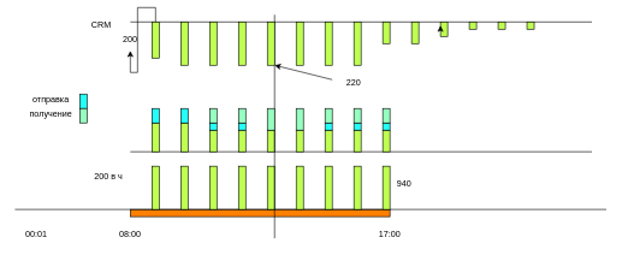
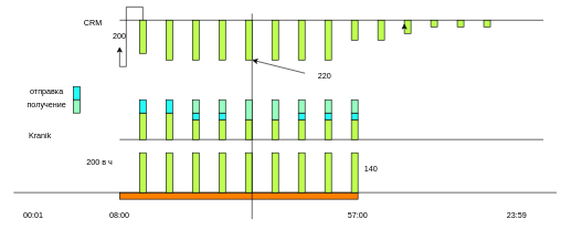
  <mxCell id="0" />
  <mxCell id="1" parent="0" />
  <mxCell id="2" value="" style="rounded=0;whiteSpace=wrap;html=1;fillColor=#FF8000;" parent="1" vertex="1"><mxGeometry x="180" y="290" width="360" height="10" as="geometry" /></mxCell>
  <mxCell id="3" value="" style="endArrow=none;html=1;rounded=0;" parent="1" edge="1"><mxGeometry width="50" height="50" relative="1" as="geometry"><mxPoint y="290" as="sourcePoint" x="20" /><mxPoint x="840" y="290" as="targetPoint" /></mxGeometry></mxCell>
  <mxCell id="4" value="00:01" style="text;html=1;strokeColor=none;fillColor=none;align=center;verticalAlign=middle;whiteSpace=wrap;rounded=0;" parent="1" vertex="1"><mxGeometry y="310" width="60" height="30" as="geometry" x="20" /></mxCell>
+ <mxCell id="5" value="23:59" style="text;html=1;strokeColor=none;fillColor=none;align=center;verticalAlign=middle;whiteSpace=wrap;rounded=0;" parent="1" vertex="1"><mxGeometry x="750" y="310" width="60" height="30" as="geometry" /></mxCell>
  <mxCell id="6" value="08:00" style="text;html=1;strokeColor=none;fillColor=none;align=center;verticalAlign=middle;whiteSpace=wrap;rounded=0;" parent="1" vertex="1"><mxGeometry x="150" y="310" width="60" height="30" as="geometry" /></mxCell>
- <mxCell id="7" value="17:00" style="text;html=1;strokeColor=none;fillColor=none;align=center;verticalAlign=middle;whiteSpace=wrap;rounded=0;" parent="1" vertex="1"><mxGeometry x="510" y="310" width="60" height="30" as="geometry" /></mxCell>
+ <mxCell id="7" value="57:00" style="text;html=1;strokeColor=none;fillColor=none;align=center;verticalAlign=middle;whiteSpace=wrap;rounded=0;" parent="1" vertex="1"><mxGeometry x="510" y="310" width="60" height="30" as="geometry" /></mxCell>
  <mxCell id="8" value="" style="endArrow=none;html=1;rounded=0;" parent="1" edge="1"><mxGeometry width="50" height="50" relative="1" as="geometry"><mxPoint x="180" y="210" as="sourcePoint" /><mxPoint x="820" y="210" as="targetPoint" /></mxGeometry></mxCell>
+ <mxCell id="9" value="Kranik" style="text;html=1;strokeColor=none;fillColor=none;align=center;verticalAlign=middle;whiteSpace=wrap;rounded=0;" parent="1" vertex="1"><mxGeometry x="30" y="190" width="60" height="30" as="geometry" /></mxCell>
  <mxCell id="10" value="" style="endArrow=none;html=1;rounded=0;" parent="1" edge="1"><mxGeometry width="50" height="50" relative="1" as="geometry"><mxPoint x="180" y="30" as="sourcePoint" /><mxPoint x="820" y="30" as="targetPoint" /></mxGeometry></mxCell>
  <mxCell id="11" value="CRM" style="text;html=1;strokeColor=none;fillColor=none;align=center;verticalAlign=middle;whiteSpace=wrap;rounded=0;" parent="1" vertex="1"><mxGeometry x="110" y="20" width="60" height="30" as="geometry" /></mxCell>
  <mxCell id="12" value="" style="rounded=0;whiteSpace=wrap;html=1;fillColor=#BFFF52;" parent="1" vertex="1"><mxGeometry x="210" y="230" width="10" height="60" as="geometry" /></mxCell>
  <mxCell id="13" value="" style="rounded=0;whiteSpace=wrap;html=1;fillColor=#BFFF52;" parent="1" vertex="1"><mxGeometry x="250" y="230" width="10" height="60" as="geometry" /></mxCell>
  <mxCell id="14" value="" style="rounded=0;whiteSpace=wrap;html=1;fillColor=#BFFF52;" parent="1" vertex="1"><mxGeometry x="290" y="230" width="10" height="60" as="geometry" /></mxCell>
  <mxCell id="15" value="" style="rounded=0;whiteSpace=wrap;html=1;fillColor=#BFFF52;" parent="1" vertex="1"><mxGeometry x="330" y="230" width="10" height="60" as="geometry" /></mxCell>
  <mxCell id="16" value="" style="rounded=0;whiteSpace=wrap;html=1;fillColor=#BFFF52;" parent="1" vertex="1"><mxGeometry x="370" y="230" width="10" height="60" as="geometry" /></mxCell>
  <mxCell id="17" value="" style="rounded=0;whiteSpace=wrap;html=1;fillColor=#BFFF52;" parent="1" vertex="1"><mxGeometry x="410" y="230" width="10" height="60" as="geometry" /></mxCell>
  <mxCell id="18" value="" style="rounded=0;whiteSpace=wrap;html=1;fillColor=#BFFF52;" parent="1" vertex="1"><mxGeometry x="450" y="230" width="10" height="60" as="geometry" /></mxCell>
  <mxCell id="19" value="" style="rounded=0;whiteSpace=wrap;html=1;fillColor=#BFFF52;" parent="1" vertex="1"><mxGeometry x="490" y="230" width="10" height="60" as="geometry" /></mxCell>
  <mxCell id="20" value="" style="rounded=0;whiteSpace=wrap;html=1;fillColor=#BFFF52;" parent="1" vertex="1"><mxGeometry x="530" y="230" width="10" height="60" as="geometry" /></mxCell>
  <mxCell id="21" value="200 в ч" style="text;html=1;strokeColor=none;fillColor=none;align=center;verticalAlign=middle;whiteSpace=wrap;rounded=0;" parent="1" vertex="1"><mxGeometry x="120" y="230" width="60" height="30" as="geometry" /></mxCell>
  <mxCell id="22" value="" style="rounded=0;whiteSpace=wrap;html=1;fillColor=#BFFF52;" parent="1" vertex="1"><mxGeometry x="210" y="170" width="10" height="40" as="geometry" /></mxCell>
  <mxCell id="23" value="" style="rounded=0;whiteSpace=wrap;html=1;fillColor=#24FFF8;" parent="1" vertex="1"><mxGeometry x="210" y="150" width="10" height="20" as="geometry" /></mxCell>
  <mxCell id="24" value="" style="rounded=0;whiteSpace=wrap;html=1;fillColor=#BFFF52;" parent="1" vertex="1"><mxGeometry x="250" y="170" width="10" height="40" as="geometry" /></mxCell>
  <mxCell id="25" value="" style="rounded=0;whiteSpace=wrap;html=1;fillColor=#24FFF8;" parent="1" vertex="1"><mxGeometry x="250" y="150" width="10" height="20" as="geometry" /></mxCell>
  <mxCell id="26" value="" style="rounded=0;whiteSpace=wrap;html=1;fillColor=#BFFF52;" parent="1" vertex="1"><mxGeometry x="290" y="180" width="10" height="30" as="geometry" /></mxCell>
  <mxCell id="27" value="" style="rounded=0;whiteSpace=wrap;html=1;fillColor=#24FFF8;" parent="1" vertex="1"><mxGeometry x="290" y="170" width="10" height="10" as="geometry" /></mxCell>
  <mxCell id="28" value="" style="rounded=0;whiteSpace=wrap;html=1;fillColor=#BFFF52;" parent="1" vertex="1"><mxGeometry x="330" y="180" width="10" height="30" as="geometry" /></mxCell>
  <mxCell id="29" value="" style="rounded=0;whiteSpace=wrap;html=1;fillColor=#BFFF52;" parent="1" vertex="1"><mxGeometry x="370" y="180" width="10" height="30" as="geometry" /></mxCell>
  <mxCell id="30" value="" style="rounded=0;whiteSpace=wrap;html=1;fillColor=#BFFF52;" parent="1" vertex="1"><mxGeometry x="410" y="180" width="10" height="30" as="geometry" /></mxCell>
  <mxCell id="31" value="" style="rounded=0;whiteSpace=wrap;html=1;fillColor=#BFFF52;" parent="1" vertex="1"><mxGeometry x="450" y="180" width="10" height="30" as="geometry" /></mxCell>
  <mxCell id="32" value="" style="rounded=0;whiteSpace=wrap;html=1;fillColor=#24FFF8;" parent="1" vertex="1"><mxGeometry x="450" y="170" width="10" height="10" as="geometry" /></mxCell>
  <mxCell id="33" value="" style="rounded=0;whiteSpace=wrap;html=1;fillColor=#BFFF52;" parent="1" vertex="1"><mxGeometry x="490" y="180" width="10" height="30" as="geometry" /></mxCell>
  <mxCell id="34" value="" style="rounded=0;whiteSpace=wrap;html=1;fillColor=#24FFF8;" parent="1" vertex="1"><mxGeometry x="490" y="170" width="10" height="10" as="geometry" /></mxCell>
  <mxCell id="35" value="" style="rounded=0;whiteSpace=wrap;html=1;fillColor=#BFFF52;" parent="1" vertex="1"><mxGeometry x="530" y="180" width="10" height="30" as="geometry" /></mxCell>
  <mxCell id="36" value="" style="rounded=0;whiteSpace=wrap;html=1;fillColor=#24FFF8;" parent="1" vertex="1"><mxGeometry x="530" y="170" width="10" height="10" as="geometry" /></mxCell>
  <mxCell id="37" value="получение" style="text;html=1;strokeColor=none;fillColor=none;align=center;verticalAlign=middle;whiteSpace=wrap;rounded=0;" parent="1" vertex="1"><mxGeometry x="40" y="145" width="60" height="25" as="geometry" /></mxCell>
  <mxCell id="38" value="" style="edgeStyle=orthogonalEdgeStyle;rounded=0;orthogonalLoop=1;jettySize=auto;html=1;" edge="1" parent="1" source="39" target="40"><mxGeometry relative="1" as="geometry" /></mxCell>
  <mxCell id="39" value="" style="rounded=0;whiteSpace=wrap;html=1;fillColor=#BFFF52;" parent="1" vertex="1"><mxGeometry x="210" y="30" width="10" height="50" as="geometry" /></mxCell>
  <mxCell id="40" value="200" style="text;html=1;strokeColor=none;fillColor=none;align=center;verticalAlign=middle;whiteSpace=wrap;rounded=0;" parent="1" vertex="1"><mxGeometry x="150" y="40" width="60" height="30" as="geometry" /></mxCell>
  <mxCell id="41" value="" style="rounded=0;whiteSpace=wrap;html=1;fillColor=#BFFF52;" parent="1" vertex="1"><mxGeometry x="250" y="30" width="10" height="60" as="geometry" /></mxCell>
  <mxCell id="42" value="" style="endArrow=none;html=1;rounded=0;" parent="1" edge="1"><mxGeometry width="50" height="50" relative="1" as="geometry"><mxPoint x="380" y="330" as="sourcePoint" /><mxPoint x="380" y="20" as="targetPoint" /></mxGeometry></mxCell>
  <mxCell id="43" value="" style="rounded=0;whiteSpace=wrap;html=1;fillColor=#BFFF52;" parent="1" vertex="1"><mxGeometry x="290" y="30" width="10" height="60" as="geometry" /></mxCell>
  <mxCell id="44" value="" style="rounded=0;whiteSpace=wrap;html=1;fillColor=#BFFF52;" parent="1" vertex="1"><mxGeometry x="330" y="30" width="10" height="60" as="geometry" /></mxCell>
  <mxCell id="45" value="" style="rounded=0;whiteSpace=wrap;html=1;fillColor=#BFFF52;" parent="1" vertex="1"><mxGeometry x="370" y="30" width="10" height="60" as="geometry" /></mxCell>
  <mxCell id="46" value="" style="rounded=0;whiteSpace=wrap;html=1;fillColor=#BFFF52;" parent="1" vertex="1"><mxGeometry x="410" y="30" width="10" height="60" as="geometry" /></mxCell>
  <mxCell id="47" value="" style="rounded=0;whiteSpace=wrap;html=1;fillColor=#BFFF52;" parent="1" vertex="1"><mxGeometry x="450" y="30" width="10" height="60" as="geometry" /></mxCell>
  <mxCell id="48" value="" style="rounded=0;whiteSpace=wrap;html=1;fillColor=#BFFF52;" parent="1" vertex="1"><mxGeometry x="490" y="30" width="10" height="60" as="geometry" /></mxCell>
  <mxCell id="49" value="" style="rounded=0;whiteSpace=wrap;html=1;fillColor=#BFFF52;" parent="1" vertex="1"><mxGeometry x="530" y="30" width="10" height="30" as="geometry" /></mxCell>
  <mxCell id="50" value="" style="rounded=0;whiteSpace=wrap;html=1;fillColor=#BFFF52;" parent="1" vertex="1"><mxGeometry x="570" y="30" width="10" height="30" as="geometry" /></mxCell>
  <mxCell id="51" value="" style="rounded=0;whiteSpace=wrap;html=1;fillColor=#BFFF52;" parent="1" vertex="1"><mxGeometry x="610" y="30" width="10" height="20" as="geometry" /></mxCell>
  <mxCell id="52" value="" style="rounded=0;whiteSpace=wrap;html=1;fillColor=#BFFF52;" parent="1" vertex="1"><mxGeometry x="650" y="30" width="10" height="10" as="geometry" /></mxCell>
  <mxCell id="53" value="" style="rounded=0;whiteSpace=wrap;html=1;fillColor=#BFFF52;" parent="1" vertex="1"><mxGeometry x="690" y="30" width="10" height="10" as="geometry" /></mxCell>
  <mxCell id="54" value="" style="rounded=0;whiteSpace=wrap;html=1;fillColor=#BFFF52;" parent="1" vertex="1"><mxGeometry x="730" y="30" width="10" height="10" as="geometry" /></mxCell>
  <mxCell id="55" value="" style="endArrow=classic;html=1;rounded=0;entryX=1;entryY=1;entryDx=0;entryDy=0;" parent="1" target="45" edge="1"><mxGeometry width="50" height="50" relative="1" as="geometry"><mxPoint x="460" y="110" as="sourcePoint" /><mxPoint x="460" y="110" as="targetPoint" /></mxGeometry></mxCell>
  <mxCell id="56" value="220" style="text;html=1;strokeColor=none;fillColor=none;align=center;verticalAlign=middle;whiteSpace=wrap;rounded=0;" parent="1" vertex="1"><mxGeometry x="460" y="100" width="60" height="30" as="geometry" /></mxCell>
- <mxCell id="57" value="940" style="text;html=1;strokeColor=none;fillColor=none;align=center;verticalAlign=middle;whiteSpace=wrap;rounded=0;" parent="1" vertex="1"><mxGeometry x="530" y="240" width="60" height="30" as="geometry" /></mxCell>
+ <mxCell id="57" value="140" style="text;html=1;strokeColor=none;fillColor=none;align=center;verticalAlign=middle;whiteSpace=wrap;rounded=0;" parent="1" vertex="1"><mxGeometry x="530" y="240" width="60" height="30" as="geometry" /></mxCell>
  <mxCell id="58" value="" style="rounded=0;whiteSpace=wrap;html=1;fillColor=#24FFF8;" parent="1" vertex="1"><mxGeometry x="330" y="170" width="10" height="10" as="geometry" /></mxCell>
  <mxCell id="59" value="" style="rounded=0;whiteSpace=wrap;html=1;fillColor=#96FFC0;" parent="1" vertex="1"><mxGeometry x="290" y="150" width="10" height="20" as="geometry" /></mxCell>
  <mxCell id="60" value="" style="rounded=0;whiteSpace=wrap;html=1;fillColor=#96FFC0;" vertex="1" parent="1"><mxGeometry x="330" y="150" width="10" height="20" as="geometry" /></mxCell>
  <mxCell id="61" value="" style="rounded=0;whiteSpace=wrap;html=1;fillColor=#96FFC0;" vertex="1" parent="1"><mxGeometry x="370" y="150" width="10" height="30" as="geometry" /></mxCell>
  <mxCell id="62" value="" style="rounded=0;whiteSpace=wrap;html=1;fillColor=#96FFC0;" vertex="1" parent="1"><mxGeometry x="410" y="150" width="10" height="30" as="geometry" /></mxCell>
  <mxCell id="63" value="" style="rounded=0;whiteSpace=wrap;html=1;fillColor=#96FFC0;" vertex="1" parent="1"><mxGeometry x="450" y="150" width="10" height="20" as="geometry" /></mxCell>
  <mxCell id="64" value="" style="rounded=0;whiteSpace=wrap;html=1;fillColor=#96FFC0;" vertex="1" parent="1"><mxGeometry x="490" y="150" width="10" height="20" as="geometry" /></mxCell>
  <mxCell id="65" value="" style="rounded=0;whiteSpace=wrap;html=1;fillColor=#96FFC0;" vertex="1" parent="1"><mxGeometry x="530" y="150" width="10" height="20" as="geometry" /></mxCell>
  <mxCell id="66" value="" style="rounded=0;whiteSpace=wrap;html=1;fillColor=#24FFF8;" vertex="1" parent="1"><mxGeometry x="110" y="130" width="10" height="20" as="geometry" /></mxCell>
  <mxCell id="67" value="" style="rounded=0;whiteSpace=wrap;html=1;fillColor=#96FFC0;" vertex="1" parent="1"><mxGeometry x="110" y="150" width="10" height="20" as="geometry" /></mxCell>
  <mxCell id="68" value="отправка" style="text;html=1;strokeColor=none;fillColor=none;align=center;verticalAlign=middle;whiteSpace=wrap;rounded=0;" vertex="1" parent="1"><mxGeometry x="40" y="125" width="60" height="25" as="geometry" /></mxCell>
  <mxCell id="69" style="edgeStyle=orthogonalEdgeStyle;rounded=0;orthogonalLoop=1;jettySize=auto;html=1;exitX=0;exitY=0.5;exitDx=0;exitDy=0;entryX=0;entryY=0.25;entryDx=0;entryDy=0;" edge="1" parent="1" source="51" target="51"><mxGeometry relative="1" as="geometry" /></mxCell>
